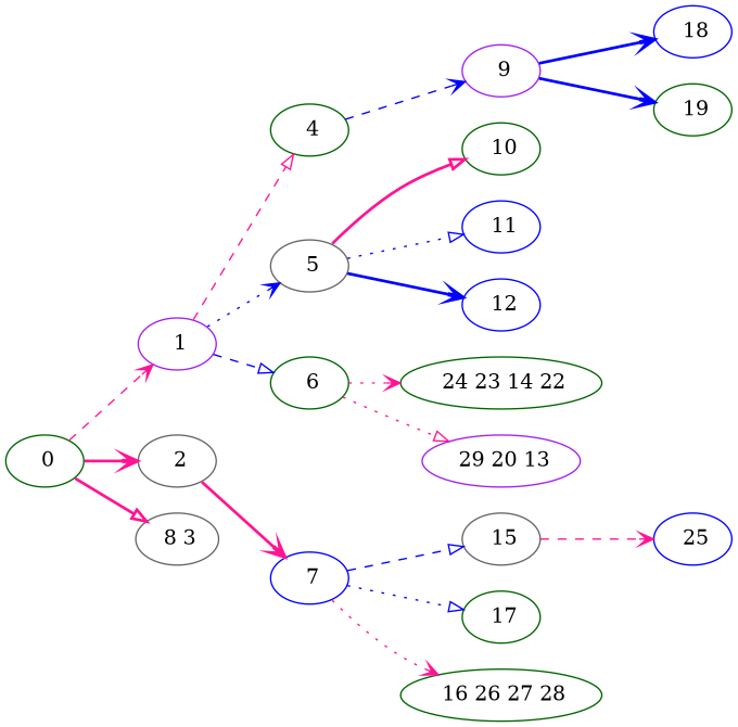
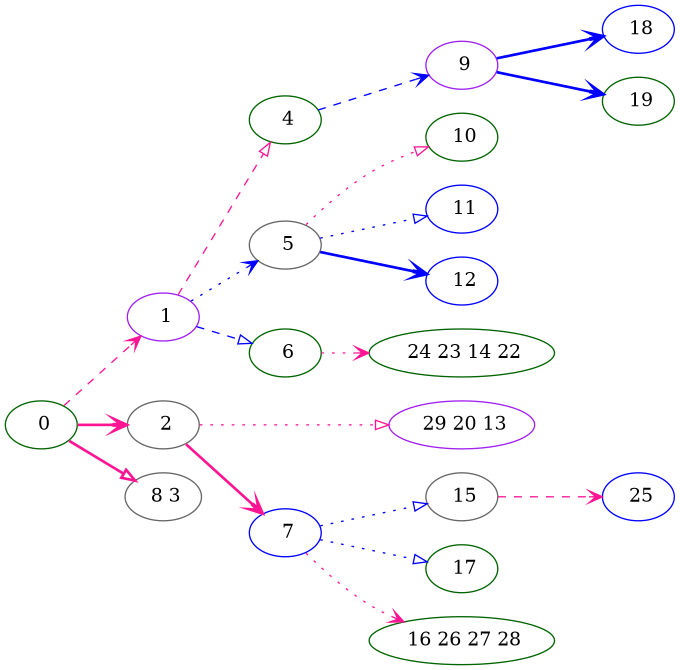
  digraph {
    rankdir=LR
    node [color=darkgreen]
    edge [arrowhead=vee color=deeppink style=dotted]
    " 1" [color=purple]
    " 0"
    " 2" [color=gray40]
    " 8 3" [color=gray40]
    " 4"
    " 5" [color=gray40]
    " 6"
    " 7" [color=blue]
    " 9" [color=purple]
    " 10"
    " 11" [color=blue]
    " 12" [color=blue]
    " 24 23 14 22"
    " 29 20 13" [color=purple]
    " 15" [color=gray40]
    " 17"
    " 16 26 27 28"
    " 18" [color=blue]
    " 19"
    " 25" [color=blue]
    " 1" -> " 4" [arrowhead=onormal style=dashed]
    " 1" -> " 5" [color=blue]
    " 1" -> " 6" [arrowhead=onormal color=blue style=dashed]
    " 0" -> " 1" [style=dashed]
    " 0" -> " 2" [style=bold]
    " 0" -> " 8 3" [arrowhead=onormal style=bold]
    " 2" -> " 7" [style=bold]
    " 4" -> " 9" [color=blue style=dashed]
-   " 5" -> " 10" [arrowhead=onormal style=bold]
+   " 5" -> " 10" [arrowhead=onormal]
    " 5" -> " 11" [arrowhead=onormal color=blue]
    " 5" -> " 12" [color=blue style=bold]
    " 6" -> " 24 23 14 22"
-   " 6" -> " 29 20 13" [arrowhead=onormal]
-   " 7" -> " 15" [arrowhead=onormal color=blue style=dashed]
+   " 2" -> " 29 20 13" [arrowhead=onormal]
+   " 7" -> " 15" [arrowhead=onormal color=blue]
    " 7" -> " 17" [arrowhead=onormal color=blue]
    " 7" -> " 16 26 27 28"
    " 9" -> " 18" [color=blue style=bold]
    " 9" -> " 19" [color=blue style=bold]
    " 15" -> " 25" [style=dashed]
  }
